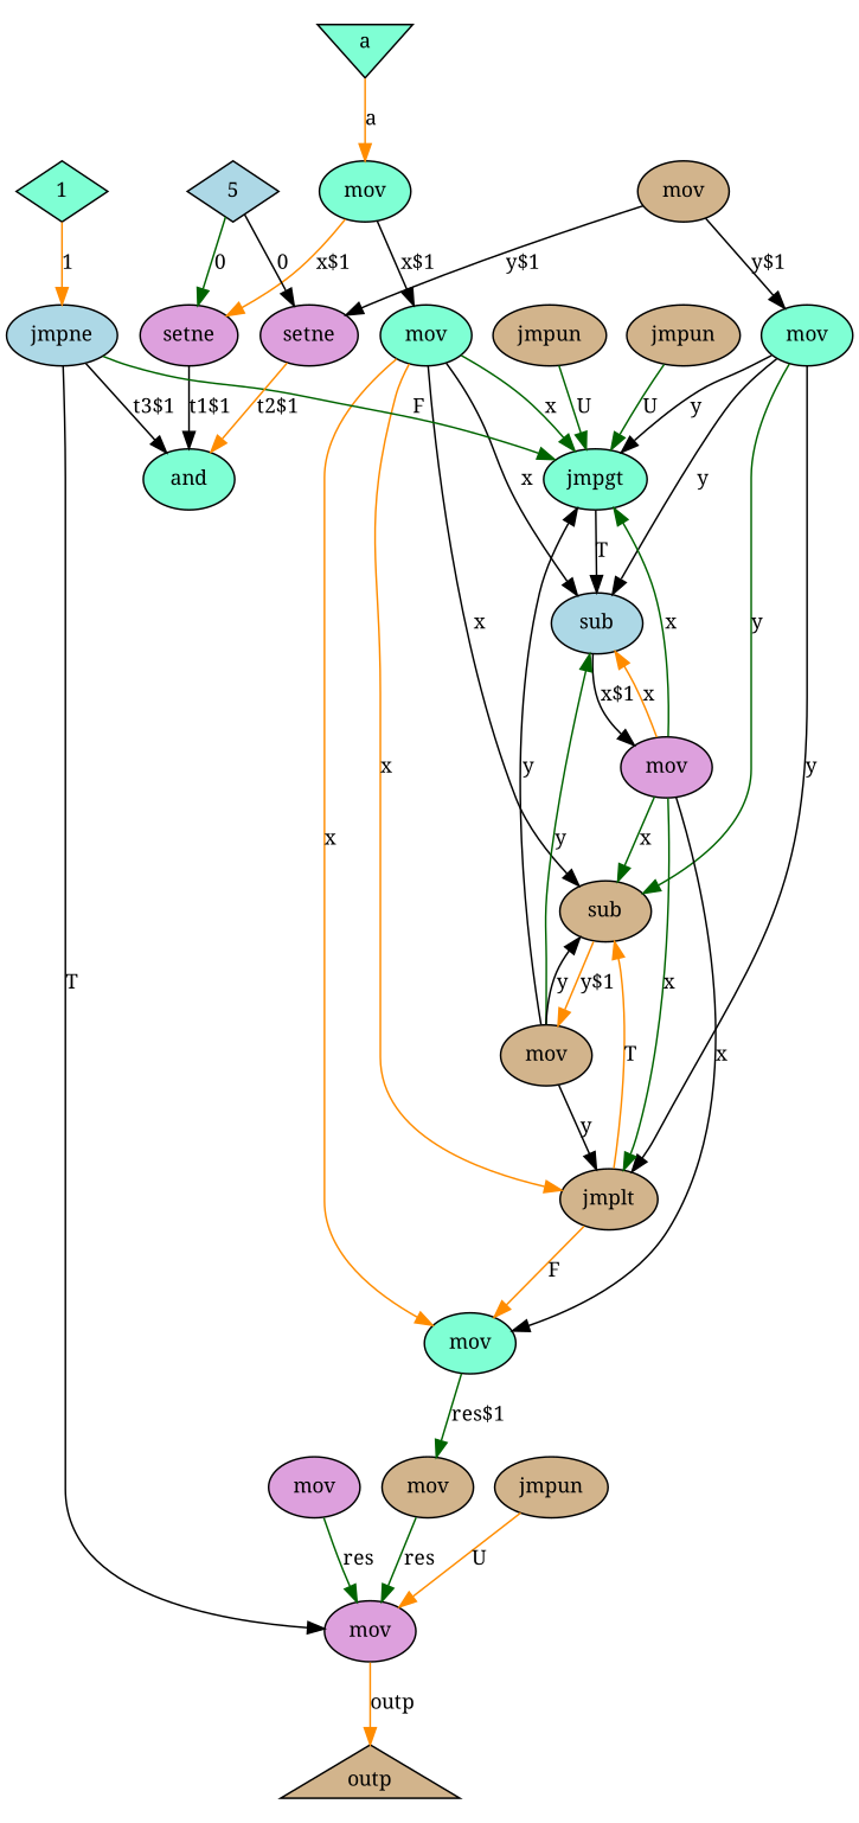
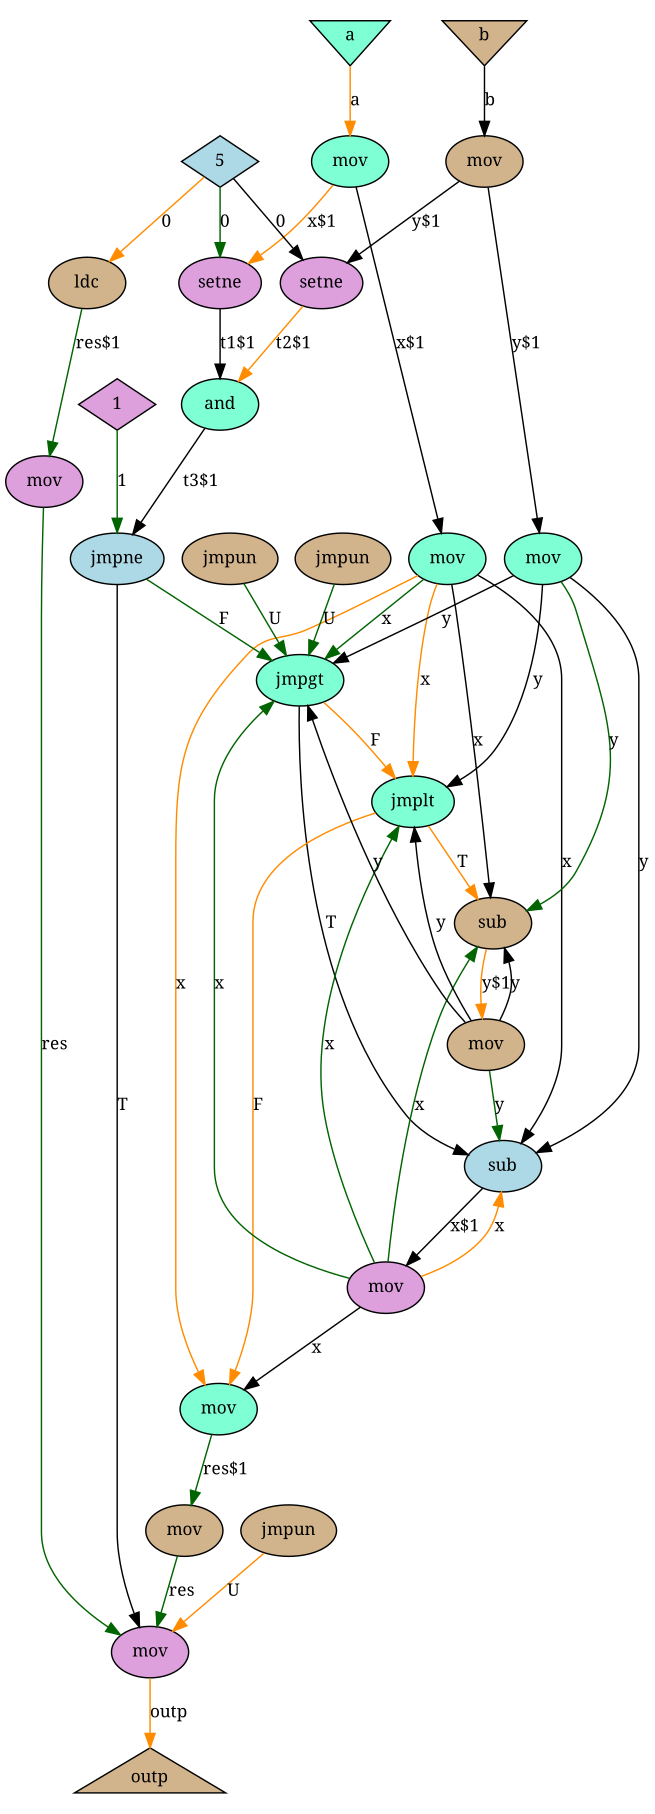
  digraph {
    fontname="Noto Serif"
    nodesep=0.175
    rankdir=TB
    node [argix=-1 dataspec=na fillcolor=tan fontname="Noto Serif" fontsize=12 ntype=operation shape=ellipse style=filled]
    edge [argix=-1 color=black dataspec=u16 etype=D fontname="Noto Serif" fontsize=12 order=1 vtype=localvar]
    n1 [argix=0 dataspec=u16 fillcolor=aquamarine label=a ntype=invar shape=invtriangle]
    n2 [fillcolor=aquamarine label=mov]
    n3 [fillcolor=plum label=setne]
    n4 [fillcolor=aquamarine label=mov]
    n5 [fillcolor=aquamarine label=and]
    n6 [fillcolor=lightblue label=jmpne]
    n7 [fillcolor=aquamarine label=jmpgt]
    n8 [fillcolor=plum label=mov]
+   n9 [argix=1 dataspec=u16 label=b ntype=invar shape=invtriangle]
    n10 [label=mov]
    n11 [fillcolor=plum label=setne]
    n12 [fillcolor=aquamarine label=mov]
    n13 [dataspec=u16 fillcolor=lightblue label=5 ntype=constant shape=diamond]
+   n14 [label=ldc]
    n15 [fillcolor=plum label=mov]
-   n16 [dataspec=u16 fillcolor=aquamarine label=1 ntype=constant shape=diamond]
-   n17 [label=jmplt]
+   n16 [dataspec=u16 fillcolor=plum label=1 ntype=constant shape=diamond]
+   n17 [fillcolor=aquamarine label=jmplt]
    n18 [fillcolor=lightblue label=sub]
    n19 [fillcolor=aquamarine label=mov]
    n20 [label=sub]
    n21 [fillcolor=plum label=mov]
    n22 [label=mov]
    n23 [label=mov]
    n24 [argix=0 dataspec=u16 label=outp ntype=outvar shape=triangle]
    n25 [label=jmpun]
    n26 [label=jmpun]
    n27 [label=jmpun]
    n1 -> n2 [color=darkorange label=a vtype=inarg]
    n2 -> n3 [color=darkorange label="x$1"]
    n2 -> n4 [label="x$1"]
    n3 -> n5 [label="t1$1"]
    n4 -> n7 [color=darkgreen label=x]
    n4 -> n17 [color=darkorange label=x]
    n4 -> n18 [label=x]
    n4 -> n19 [color=darkorange label=x]
    n4 -> n20 [label=x order=2]
-   n6 -> n5 [label="t3$1"]
+   n5 -> n6 [label="t3$1"]
    n6 -> n7 [color=darkgreen dataspec=u1 etype=F label=F order=2 vtype=""]
    n6 -> n8 [dataspec=u1 etype=T label=T vtype=""]
+   n7 -> n17 [color=darkorange dataspec=u1 etype=F label=F order=2 vtype=""]
    n7 -> n18 [dataspec=u1 etype=T label=T vtype=""]
    n8 -> n24 [color=darkorange label=outp vtype=outarg]
+   n9 -> n10 [label=b vtype=inarg]
    n10 -> n11 [label="y$1"]
    n10 -> n12 [label="y$1"]
    n11 -> n5 [color=darkorange label="t2$1" order=2]
    n12 -> n7 [label=y order=2]
    n12 -> n17 [label=y order=2]
    n12 -> n18 [label=y order=2]
    n12 -> n20 [color=darkgreen label=y]
    n13 -> n3 [color=darkgreen label=0 order=2 vtype=globalvar]
    n13 -> n11 [label=0 order=2 vtype=globalvar]
+   n13 -> n14 [color=darkorange label=0 vtype=globalvar]
+   n14 -> n15 [color=darkgreen label="res$1"]
    n15 -> n8 [color=darkgreen label=res]
-   n16 -> n6 [color=darkorange label=1 order=2 vtype=globalvar]
+   n16 -> n6 [color=darkgreen label=1 order=2 vtype=globalvar]
    n17 -> n19 [color=darkorange dataspec=u1 etype=F label=F order=2 vtype=""]
    n17 -> n20 [color=darkorange dataspec=u1 etype=T label=T vtype=""]
    n18 -> n21 [label="x$1"]
    n19 -> n22 [color=darkgreen label="res$1"]
    n20 -> n23 [color=darkorange label="y$1"]
    n21 -> n7 [color=darkgreen label=x]
    n21 -> n17 [color=darkgreen label=x]
    n21 -> n18 [color=darkorange label=x]
    n21 -> n19 [label=x]
    n21 -> n20 [color=darkgreen label=x order=2]
    n22 -> n8 [color=darkgreen label=res]
    n23 -> n7 [label=y order=2]
    n23 -> n17 [label=y order=2]
    n23 -> n18 [color=darkgreen label=y order=2]
    n23 -> n20 [label=y]
    n25 -> n8 [color=darkorange dataspec=u1 etype=U label=U vtype=""]
    n26 -> n7 [color=darkgreen dataspec=u1 etype=U label=U vtype=""]
    n27 -> n7 [color=darkgreen dataspec=u1 etype=U label=U vtype=""]
  }
